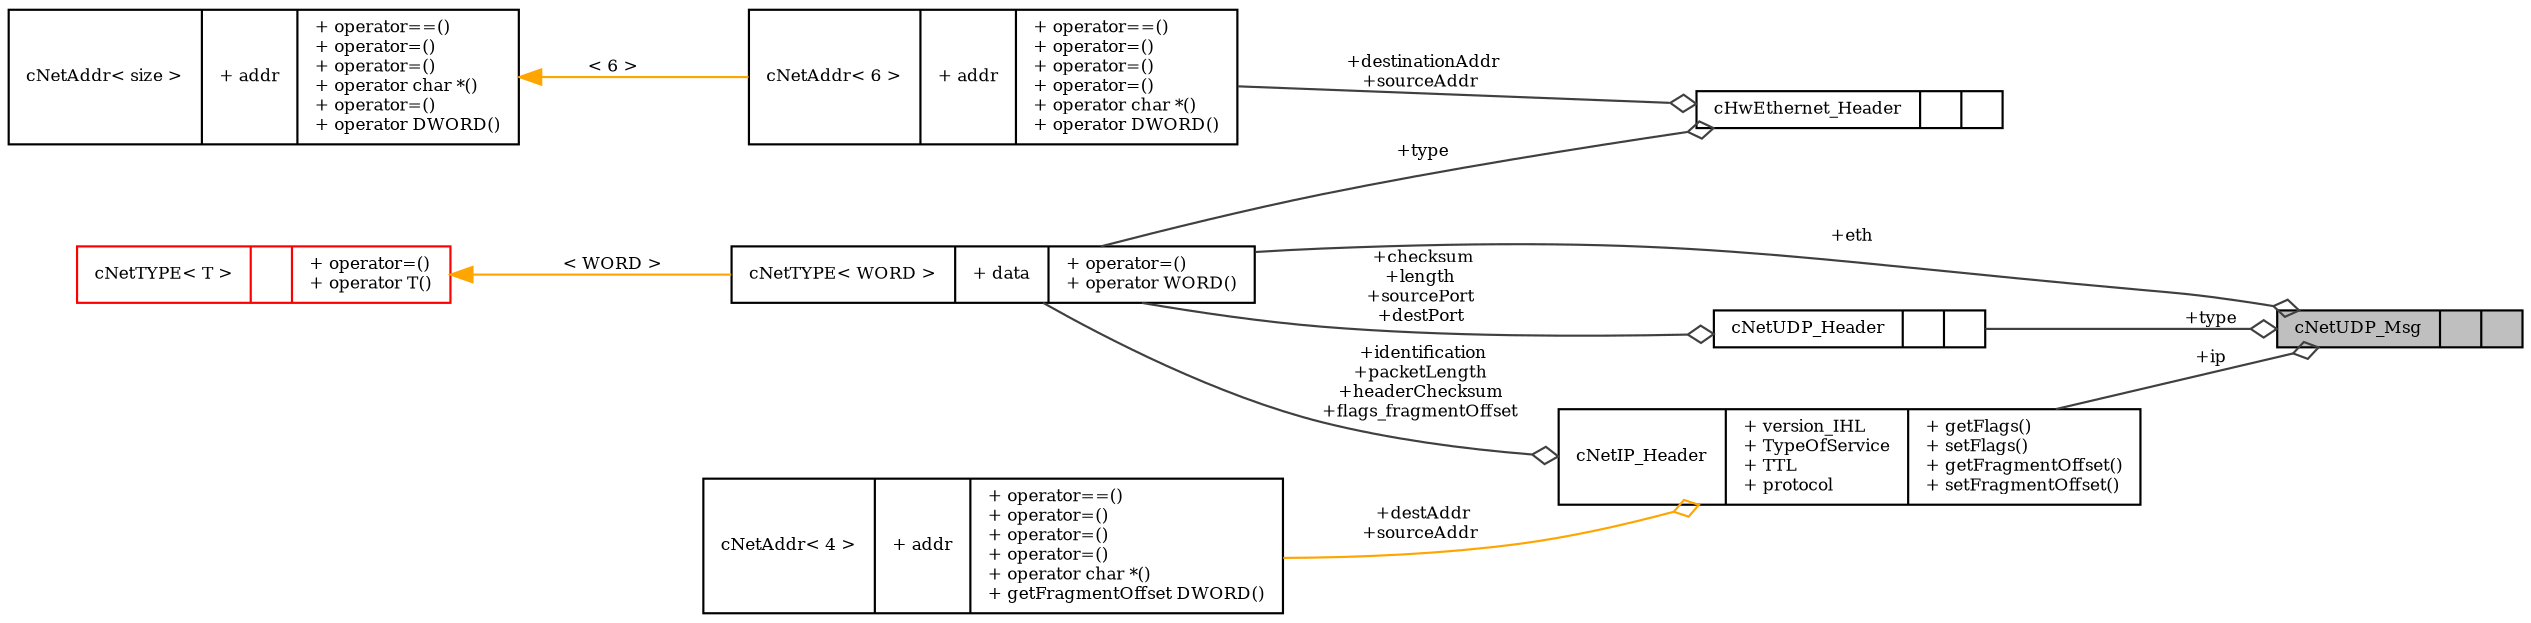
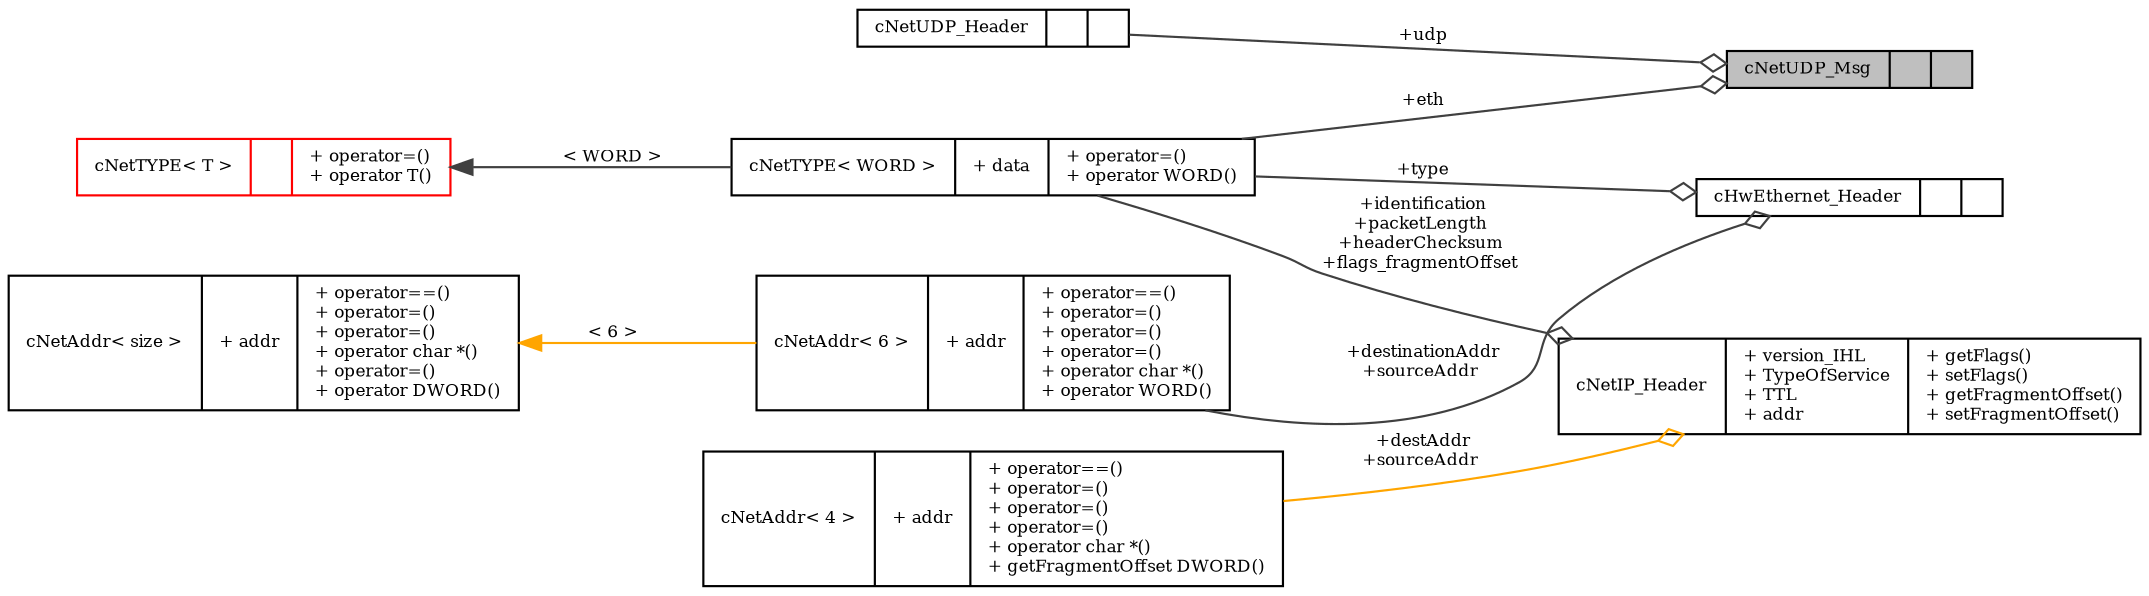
  digraph {
    fontname="DejaVu Serif"
    rankdir=LR
    node [color=black fillcolor=white fontname="DejaVu Serif" fontsize=8 shape=record style=filled]
    edge [arrowhead=odiamond color=grey25 fontname="DejaVu Serif" fontsize=8 labelfontname=Sans labelfontsize=8 style=solid]
    n1 [fillcolor=grey75 fontcolor=black height=0.2 label="{cNetUDP_Msg\n||}" width=0.4]
    n2 [height=0.2 label="{cHwEthernet_Header\n||}" width=0.4]
    n3 [height=0.2 label="{cNetTYPE\< WORD \>\n|+ data\l|+ operator=()\l+ operator WORD()\l}" width=0.4]
-   n4 [height=0.2 label="{cNetIP_Header\n|+ version_IHL\l+ TypeOfService\l+ TTL\l+ protocol\l|+ getFlags()\l+ setFlags()\l+ getFragmentOffset()\l+ setFragmentOffset()\l}" width=0.4]
+   n4 [height=0.2 label="{cNetIP_Header\n|+ version_IHL\l+ TypeOfService\l+ TTL\l+ addr\l|+ getFlags()\l+ setFlags()\l+ getFragmentOffset()\l+ setFragmentOffset()\l}" width=0.4]
    n5 [height=0.2 label="{cNetUDP_Header\n||}" width=0.4]
    n6 [color=red height=0.2 label="{cNetTYPE\< T \>\n||+ operator=()\l+ operator T()\l}" width=0.4]
-   n7 [height=0.2 label="{cNetAddr\< 6 \>\n|+ addr\l|+ operator==()\l+ operator=()\l+ operator=()\l+ operator=()\l+ operator char *()\l+ operator DWORD()\l}" width=0.4]
+   n7 [height=0.2 label="{cNetAddr\< 6 \>\n|+ addr\l|+ operator==()\l+ operator=()\l+ operator=()\l+ operator=()\l+ operator char *()\l+ operator WORD()\l}" width=0.4]
    n8 [height=0.2 label="{cNetAddr\< size \>\n|+ addr\l|+ operator==()\l+ operator=()\l+ operator=()\l+ operator char *()\l+ operator=()\l+ operator DWORD()\l}" width=0.4]
    n9 [height=0.2 label="{cNetAddr\< 4 \>\n|+ addr\l|+ operator==()\l+ operator=()\l+ operator=()\l+ operator=()\l+ operator char *()\l+ getFragmentOffset DWORD()\l}" width=0.4]
    n3 -> n1 [label=" +eth"]
    n3 -> n2 [label=" +type"]
    n3 -> n4 [label=" +identification\n+packetLength\n+headerChecksum\n+flags_fragmentOffset"]
-   n3 -> n5 [label=" +checksum\n+length\n+sourcePort\n+destPort"]
-   n4 -> n1 [label=" +ip"]
-   n5 -> n1 [label=" +type"]
-   n6 -> n3 [color=orange dir=back label=" \< WORD \>" arrowhead=""]
+   n5 -> n1 [label=" +udp"]
+   n6 -> n3 [dir=back label=" \< WORD \>" arrowhead=""]
    n7 -> n2 [label=" +destinationAddr\n+sourceAddr"]
    n8 -> n7 [color=orange dir=back label=" \< 6 \>" arrowhead=""]
    n9 -> n4 [color=orange label=" +destAddr\n+sourceAddr"]
  }
